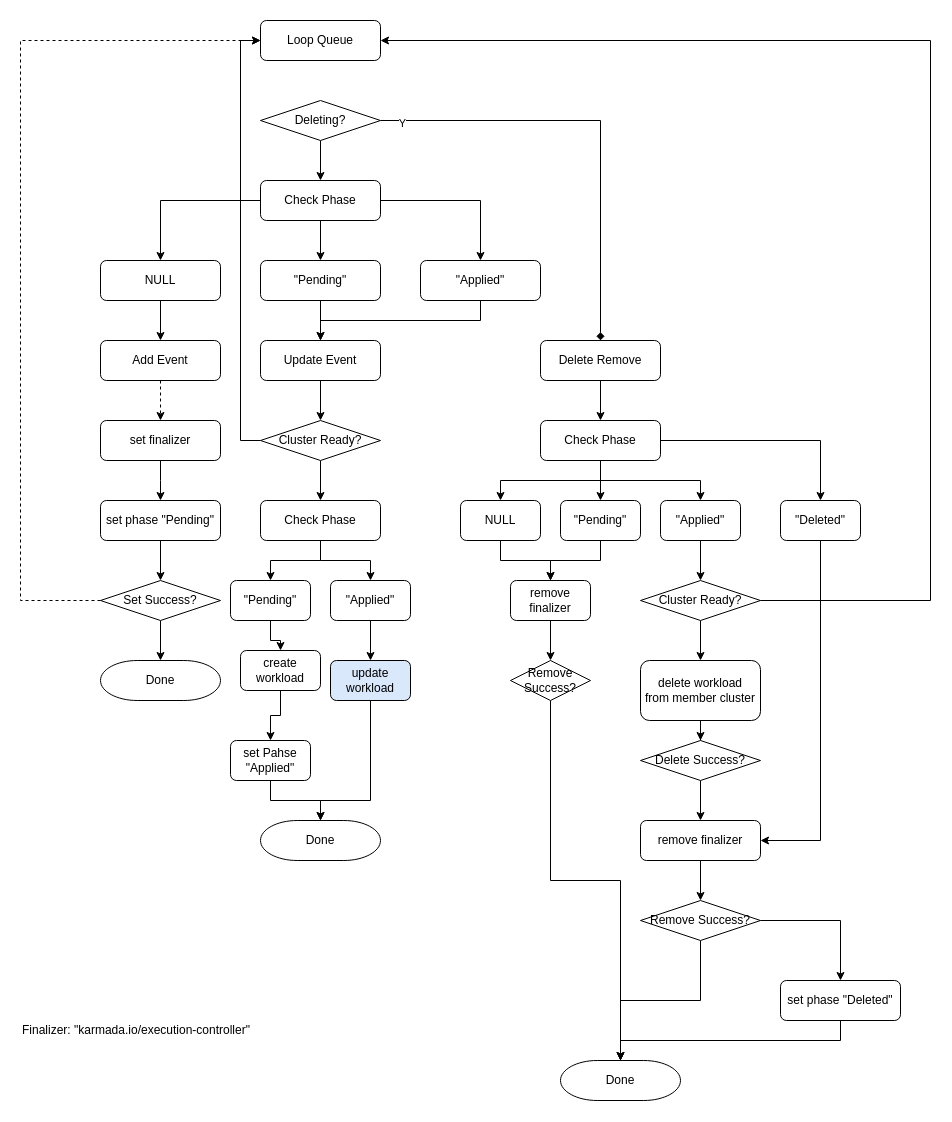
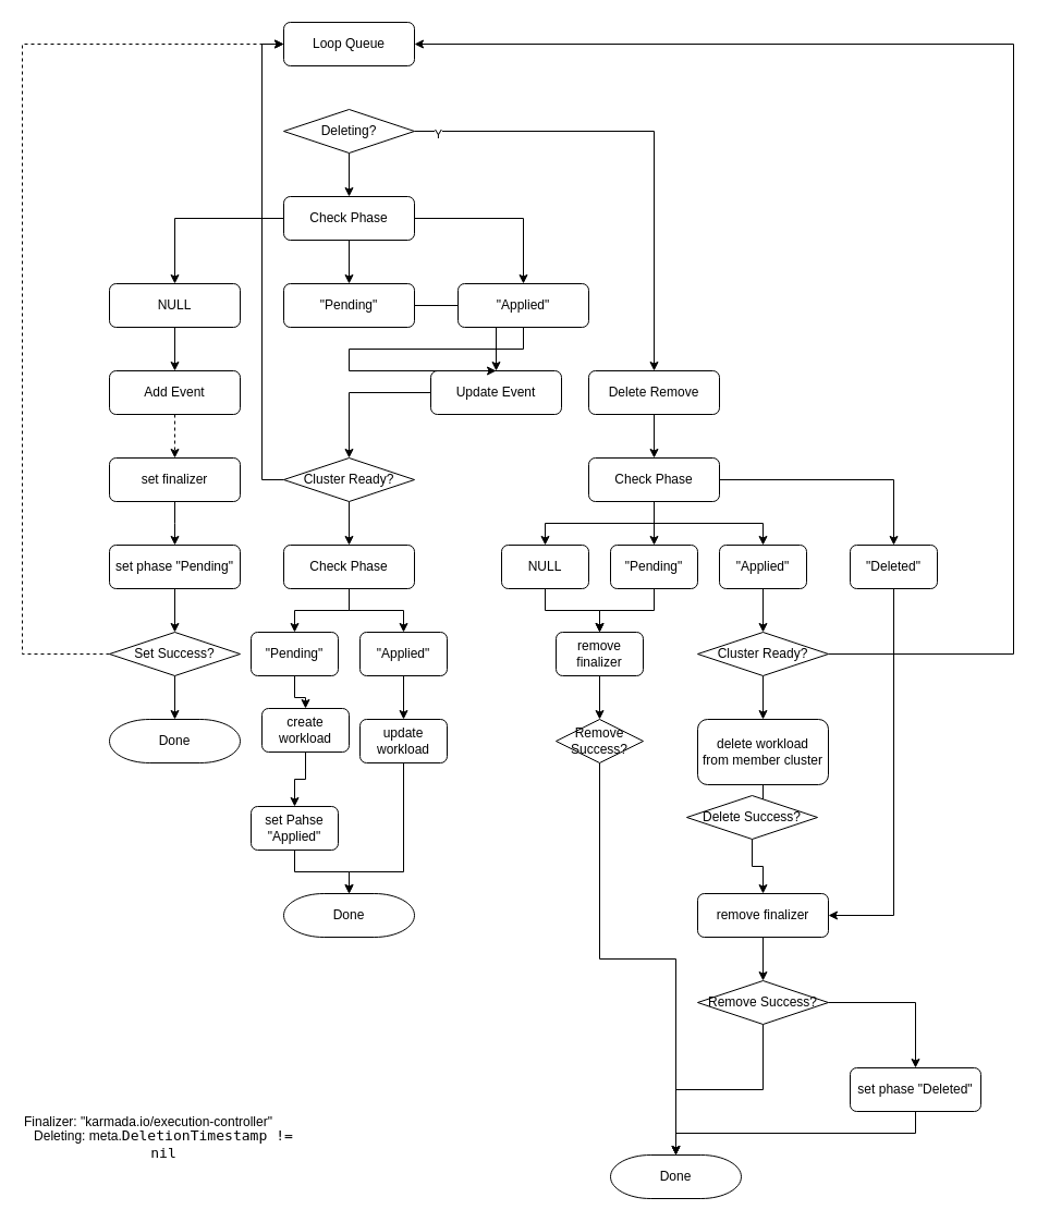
  <mxCell id="0" />
  <mxCell id="1" parent="0" />
  <mxCell id="2" value="Loop Queue" style="rounded=1;whiteSpace=wrap;html=1;" vertex="1" parent="1"><mxGeometry x="260" y="20" width="120" height="40" as="geometry" /></mxCell>
  <mxCell id="3" value="" style="edgeStyle=orthogonalEdgeStyle;rounded=0;orthogonalLoop=1;jettySize=auto;html=1;dashed=1;" edge="1" parent="1" source="4" target="22"><mxGeometry relative="1" as="geometry" /></mxCell>
  <mxCell id="4" value="Add Event" style="rounded=1;whiteSpace=wrap;html=1;" vertex="1" parent="1"><mxGeometry x="100" y="340" width="120" height="40" as="geometry" /></mxCell>
  <mxCell id="5" value="" style="edgeStyle=orthogonalEdgeStyle;rounded=0;orthogonalLoop=1;jettySize=auto;html=1;" edge="1" parent="1" source="6" target="47"><mxGeometry relative="1" as="geometry" /></mxCell>
- <mxCell id="6" value="Update Event" style="rounded=1;whiteSpace=wrap;html=1;" vertex="1" parent="1"><mxGeometry x="260" y="340" width="120" height="40" as="geometry" /></mxCell>
+ <mxCell id="6" value="Update Event" style="rounded=1;whiteSpace=wrap;html=1;" vertex="1" parent="1"><mxGeometry x="395" y="340" width="120" height="40" as="geometry" /></mxCell>
  <mxCell id="7" value="" style="edgeStyle=orthogonalEdgeStyle;rounded=0;orthogonalLoop=1;jettySize=auto;html=1;" edge="1" parent="1" source="8" target="66"><mxGeometry relative="1" as="geometry" /></mxCell>
  <mxCell id="8" value="Delete Remove" style="rounded=1;whiteSpace=wrap;html=1;" vertex="1" parent="1"><mxGeometry x="540" y="340" width="120" height="40" as="geometry" /></mxCell>
  <mxCell id="9" value="" style="edgeStyle=orthogonalEdgeStyle;rounded=0;orthogonalLoop=1;jettySize=auto;html=1;" edge="1" parent="1" source="11" target="13"><mxGeometry relative="1" as="geometry" /></mxCell>
  <mxCell id="10" style="edgeStyle=orthogonalEdgeStyle;rounded=0;orthogonalLoop=1;jettySize=auto;html=1;entryX=1;entryY=0.5;entryDx=0;entryDy=0;" edge="1" parent="1" source="11" target="2"><mxGeometry relative="1" as="geometry"><Array as="points"><mxPoint x="930" y="600" /><mxPoint x="930" y="40" /></Array></mxGeometry></mxCell>
  <mxCell id="11" value="Cluster Ready?" style="strokeWidth=1;html=1;shape=mxgraph.flowchart.decision;whiteSpace=wrap;" vertex="1" parent="1"><mxGeometry x="640" y="580" width="120" height="40" as="geometry" /></mxCell>
  <mxCell id="12" value="" style="edgeStyle=orthogonalEdgeStyle;rounded=0;orthogonalLoop=1;jettySize=auto;html=1;" edge="1" parent="1" source="13" target="15"><mxGeometry relative="1" as="geometry" /></mxCell>
  <mxCell id="13" value="delete workload&lt;br&gt;from member cluster" style="rounded=1;whiteSpace=wrap;html=1;" vertex="1" parent="1"><mxGeometry x="640" y="660" width="120" height="60" as="geometry" /></mxCell>
  <mxCell id="14" value="" style="edgeStyle=orthogonalEdgeStyle;rounded=0;orthogonalLoop=1;jettySize=auto;html=1;" edge="1" parent="1" source="15" target="17"><mxGeometry relative="1" as="geometry" /></mxCell>
- <mxCell id="15" value="Delete Success?" style="strokeWidth=1;html=1;shape=mxgraph.flowchart.decision;whiteSpace=wrap;" vertex="1" parent="1"><mxGeometry x="640" y="740" width="120" height="40" as="geometry" /></mxCell>
+ <mxCell id="15" value="Delete Success?" style="strokeWidth=1;html=1;shape=mxgraph.flowchart.decision;whiteSpace=wrap;" vertex="1" parent="1"><mxGeometry x="630" y="730" width="120" height="40" as="geometry" /></mxCell>
  <mxCell id="16" value="" style="edgeStyle=orthogonalEdgeStyle;rounded=0;orthogonalLoop=1;jettySize=auto;html=1;" edge="1" parent="1" source="17" target="20"><mxGeometry relative="1" as="geometry" /></mxCell>
  <mxCell id="17" value="remove finalizer" style="rounded=1;whiteSpace=wrap;html=1;" vertex="1" parent="1"><mxGeometry x="640" y="820" width="120" height="40" as="geometry" /></mxCell>
  <mxCell id="18" style="edgeStyle=orthogonalEdgeStyle;rounded=0;orthogonalLoop=1;jettySize=auto;html=1;entryX=0.5;entryY=0;entryDx=0;entryDy=0;entryPerimeter=0;" edge="1" parent="1" source="20" target="77"><mxGeometry relative="1" as="geometry" /></mxCell>
  <mxCell id="19" style="edgeStyle=orthogonalEdgeStyle;rounded=0;orthogonalLoop=1;jettySize=auto;html=1;entryX=0.5;entryY=0;entryDx=0;entryDy=0;" edge="1" parent="1" source="20" target="79"><mxGeometry relative="1" as="geometry" /></mxCell>
  <mxCell id="20" value="Remove Success?" style="strokeWidth=1;html=1;shape=mxgraph.flowchart.decision;whiteSpace=wrap;" vertex="1" parent="1"><mxGeometry x="640" y="900" width="120" height="40" as="geometry" /></mxCell>
  <mxCell id="21" value="" style="edgeStyle=orthogonalEdgeStyle;rounded=0;orthogonalLoop=1;jettySize=auto;html=1;" edge="1" parent="1" source="22"><mxGeometry relative="1" as="geometry"><mxPoint x="160" y="500" as="targetPoint" /></mxGeometry></mxCell>
  <mxCell id="22" value="set finalizer" style="rounded=1;whiteSpace=wrap;html=1;" vertex="1" parent="1"><mxGeometry x="100" y="420" width="120" height="40" as="geometry" /></mxCell>
  <mxCell id="23" value="Finalizer: &quot;karmada.io/execution-controller&quot;" style="text;html=1;strokeColor=none;fillColor=none;align=left;verticalAlign=middle;whiteSpace=wrap;rounded=0;fontStyle=0" vertex="1" parent="1"><mxGeometry x="20" y="1020" width="320" height="20" as="geometry" /></mxCell>
- <mxCell id="24" style="edgeStyle=orthogonalEdgeStyle;rounded=0;orthogonalLoop=1;jettySize=auto;html=1;entryX=0.5;entryY=0;entryDx=0;entryDy=0;endArrow=diamond;" edge="1" parent="1" source="27" target="8"><mxGeometry relative="1" as="geometry" /></mxCell>
+ <mxCell id="24" style="edgeStyle=orthogonalEdgeStyle;rounded=0;orthogonalLoop=1;jettySize=auto;html=1;entryX=0.5;entryY=0;entryDx=0;entryDy=0;" edge="1" parent="1" source="27" target="8"><mxGeometry relative="1" as="geometry" /></mxCell>
  <mxCell id="25" value="Y" style="edgeLabel;html=1;align=center;verticalAlign=middle;resizable=0;points=[];" vertex="1" connectable="0" parent="24"><mxGeometry x="-0.904" y="-2" relative="1" as="geometry"><mxPoint as="offset" /></mxGeometry></mxCell>
  <mxCell id="26" style="edgeStyle=orthogonalEdgeStyle;rounded=0;orthogonalLoop=1;jettySize=auto;html=1;entryX=0.5;entryY=0;entryDx=0;entryDy=0;" edge="1" parent="1" source="27" target="31"><mxGeometry relative="1" as="geometry" /></mxCell>
  <mxCell id="27" value="Deleting?" style="strokeWidth=1;html=1;shape=mxgraph.flowchart.decision;whiteSpace=wrap;" vertex="1" parent="1"><mxGeometry x="260" y="100" width="120" height="40" as="geometry" /></mxCell>
  <mxCell id="28" style="edgeStyle=orthogonalEdgeStyle;rounded=0;orthogonalLoop=1;jettySize=auto;html=1;entryX=0.5;entryY=0;entryDx=0;entryDy=0;" edge="1" parent="1" source="31" target="34"><mxGeometry relative="1" as="geometry" /></mxCell>
  <mxCell id="29" value="" style="edgeStyle=orthogonalEdgeStyle;rounded=0;orthogonalLoop=1;jettySize=auto;html=1;" edge="1" parent="1" source="31" target="36"><mxGeometry relative="1" as="geometry" /></mxCell>
  <mxCell id="30" style="edgeStyle=orthogonalEdgeStyle;rounded=0;orthogonalLoop=1;jettySize=auto;html=1;entryX=0.5;entryY=0;entryDx=0;entryDy=0;" edge="1" parent="1" source="31" target="38"><mxGeometry relative="1" as="geometry" /></mxCell>
  <mxCell id="31" value="Check Phase" style="rounded=1;whiteSpace=wrap;html=1;" vertex="1" parent="1"><mxGeometry x="260" y="180" width="120" height="40" as="geometry" /></mxCell>
+ <mxCell id="32" value="Deleting: meta.&lt;span style=&quot;font-family: &amp;#34;consolas&amp;#34; , monospace ; font-size: 9.8pt&quot;&gt;DeletionTimestamp != nil&lt;/span&gt;" style="text;html=1;strokeColor=none;fillColor=none;align=center;verticalAlign=middle;whiteSpace=wrap;rounded=0;" vertex="1" parent="1"><mxGeometry x="20" y="1040" width="260" height="20" as="geometry" /></mxCell>
  <mxCell id="33" style="edgeStyle=orthogonalEdgeStyle;rounded=0;orthogonalLoop=1;jettySize=auto;html=1;entryX=0.5;entryY=0;entryDx=0;entryDy=0;" edge="1" parent="1" source="34" target="4"><mxGeometry relative="1" as="geometry" /></mxCell>
  <mxCell id="34" value="NULL" style="rounded=1;whiteSpace=wrap;html=1;" vertex="1" parent="1"><mxGeometry x="100" y="260" width="120" height="40" as="geometry" /></mxCell>
  <mxCell id="35" style="edgeStyle=orthogonalEdgeStyle;rounded=0;orthogonalLoop=1;jettySize=auto;html=1;entryX=0.5;entryY=0;entryDx=0;entryDy=0;" edge="1" parent="1" source="36" target="6"><mxGeometry relative="1" as="geometry" /></mxCell>
  <mxCell id="36" value="&quot;Pending&quot;" style="rounded=1;whiteSpace=wrap;html=1;" vertex="1" parent="1"><mxGeometry x="260" y="260" width="120" height="40" as="geometry" /></mxCell>
  <mxCell id="37" style="edgeStyle=orthogonalEdgeStyle;rounded=0;orthogonalLoop=1;jettySize=auto;html=1;entryX=0.5;entryY=0;entryDx=0;entryDy=0;" edge="1" parent="1" source="38" target="6"><mxGeometry relative="1" as="geometry"><Array as="points"><mxPoint x="480" y="320" /><mxPoint x="320" y="320" /></Array></mxGeometry></mxCell>
  <mxCell id="38" value="&quot;Applied&quot;" style="rounded=1;whiteSpace=wrap;html=1;" vertex="1" parent="1"><mxGeometry x="420" y="260" width="120" height="40" as="geometry" /></mxCell>
  <mxCell id="39" value="" style="edgeStyle=orthogonalEdgeStyle;rounded=0;orthogonalLoop=1;jettySize=auto;html=1;" edge="1" parent="1" source="40" target="43"><mxGeometry relative="1" as="geometry" /></mxCell>
  <mxCell id="40" value="set phase &quot;Pending&quot;" style="rounded=1;whiteSpace=wrap;html=1;" vertex="1" parent="1"><mxGeometry x="100" y="500" width="120" height="40" as="geometry" /></mxCell>
  <mxCell id="41" style="edgeStyle=orthogonalEdgeStyle;rounded=0;orthogonalLoop=1;jettySize=auto;html=1;entryX=0;entryY=0.5;entryDx=0;entryDy=0;dashed=1;" edge="1" parent="1" source="43" target="2"><mxGeometry relative="1" as="geometry"><Array as="points"><mxPoint x="20" y="600" /><mxPoint x="20" y="40" /></Array></mxGeometry></mxCell>
  <mxCell id="42" value="" style="edgeStyle=orthogonalEdgeStyle;rounded=0;orthogonalLoop=1;jettySize=auto;html=1;" edge="1" parent="1" source="43" target="44"><mxGeometry relative="1" as="geometry" /></mxCell>
  <mxCell id="43" value="Set Success?" style="strokeWidth=1;html=1;shape=mxgraph.flowchart.decision;whiteSpace=wrap;" vertex="1" parent="1"><mxGeometry x="100" y="580" width="120" height="40" as="geometry" /></mxCell>
  <mxCell id="44" value="Done" style="strokeWidth=1;html=1;shape=mxgraph.flowchart.terminator;whiteSpace=wrap;align=center;" vertex="1" parent="1"><mxGeometry x="100" y="660" width="120" height="40" as="geometry" /></mxCell>
  <mxCell id="45" style="edgeStyle=orthogonalEdgeStyle;rounded=0;orthogonalLoop=1;jettySize=auto;html=1;entryX=0;entryY=0.5;entryDx=0;entryDy=0;" edge="1" parent="1" source="47" target="2"><mxGeometry relative="1" as="geometry"><Array as="points"><mxPoint x="240" y="440" /><mxPoint x="240" y="40" /></Array></mxGeometry></mxCell>
  <mxCell id="46" value="" style="edgeStyle=orthogonalEdgeStyle;rounded=0;orthogonalLoop=1;jettySize=auto;html=1;" edge="1" parent="1" source="47" target="50"><mxGeometry relative="1" as="geometry" /></mxCell>
  <mxCell id="47" value="Cluster Ready?" style="strokeWidth=1;html=1;shape=mxgraph.flowchart.decision;whiteSpace=wrap;" vertex="1" parent="1"><mxGeometry x="260" y="420" width="120" height="40" as="geometry" /></mxCell>
  <mxCell id="48" style="edgeStyle=orthogonalEdgeStyle;rounded=0;orthogonalLoop=1;jettySize=auto;html=1;entryX=0.5;entryY=0;entryDx=0;entryDy=0;" edge="1" parent="1" source="50" target="52"><mxGeometry relative="1" as="geometry" /></mxCell>
  <mxCell id="49" style="edgeStyle=orthogonalEdgeStyle;rounded=0;orthogonalLoop=1;jettySize=auto;html=1;entryX=0.5;entryY=0;entryDx=0;entryDy=0;" edge="1" parent="1" source="50" target="54"><mxGeometry relative="1" as="geometry" /></mxCell>
  <mxCell id="50" value="Check Phase" style="rounded=1;whiteSpace=wrap;html=1;" vertex="1" parent="1"><mxGeometry x="260" y="500" width="120" height="40" as="geometry" /></mxCell>
  <mxCell id="51" value="" style="edgeStyle=orthogonalEdgeStyle;rounded=0;orthogonalLoop=1;jettySize=auto;html=1;" edge="1" parent="1" source="52" target="56"><mxGeometry relative="1" as="geometry" /></mxCell>
  <mxCell id="52" value="&quot;Pending&quot;" style="rounded=1;whiteSpace=wrap;html=1;" vertex="1" parent="1"><mxGeometry x="230" y="580" width="80" height="40" as="geometry" /></mxCell>
  <mxCell id="53" value="" style="edgeStyle=orthogonalEdgeStyle;rounded=0;orthogonalLoop=1;jettySize=auto;html=1;fontColor=#000000;" edge="1" parent="1" source="54" target="60"><mxGeometry relative="1" as="geometry" /></mxCell>
  <mxCell id="54" value="&quot;Applied&quot;" style="rounded=1;whiteSpace=wrap;html=1;" vertex="1" parent="1"><mxGeometry x="330" y="580" width="80" height="40" as="geometry" /></mxCell>
  <mxCell id="55" value="" style="edgeStyle=orthogonalEdgeStyle;rounded=0;orthogonalLoop=1;jettySize=auto;html=1;" edge="1" parent="1" source="56" target="58"><mxGeometry relative="1" as="geometry" /></mxCell>
  <mxCell id="56" value="create workload" style="rounded=1;whiteSpace=wrap;html=1;" vertex="1" parent="1"><mxGeometry x="240" y="650" width="80" height="40" as="geometry" /></mxCell>
  <mxCell id="57" style="edgeStyle=orthogonalEdgeStyle;rounded=0;orthogonalLoop=1;jettySize=auto;html=1;entryX=0.5;entryY=0;entryDx=0;entryDy=0;entryPerimeter=0;" edge="1" parent="1" source="58" target="61"><mxGeometry relative="1" as="geometry" /></mxCell>
  <mxCell id="58" value="set Pahse &quot;Applied&quot;" style="rounded=1;whiteSpace=wrap;html=1;fontColor=#000000;" vertex="1" parent="1"><mxGeometry x="230" y="740" width="80" height="40" as="geometry" /></mxCell>
  <mxCell id="59" style="edgeStyle=orthogonalEdgeStyle;rounded=0;orthogonalLoop=1;jettySize=auto;html=1;entryX=0.5;entryY=0;entryDx=0;entryDy=0;entryPerimeter=0;fontColor=#000000;" edge="1" parent="1" source="60" target="61"><mxGeometry relative="1" as="geometry"><Array as="points"><mxPoint x="370" y="800" /><mxPoint x="320" y="800" /></Array></mxGeometry></mxCell>
- <mxCell id="60" value="update workload" style="rounded=1;whiteSpace=wrap;html=1;fillColor=#dae8fc;" vertex="1" parent="1"><mxGeometry x="330" y="660" width="80" height="40" as="geometry" /></mxCell>
+ <mxCell id="60" value="update workload" style="rounded=1;whiteSpace=wrap;html=1;" vertex="1" parent="1"><mxGeometry x="330" y="660" width="80" height="40" as="geometry" /></mxCell>
  <mxCell id="61" value="Done" style="strokeWidth=1;html=1;shape=mxgraph.flowchart.terminator;whiteSpace=wrap;align=center;" vertex="1" parent="1"><mxGeometry x="260" y="820" width="120" height="40" as="geometry" /></mxCell>
  <mxCell id="62" style="edgeStyle=orthogonalEdgeStyle;rounded=0;orthogonalLoop=1;jettySize=auto;html=1;entryX=0.5;entryY=0;entryDx=0;entryDy=0;" edge="1" parent="1" source="66" target="72"><mxGeometry relative="1" as="geometry" /></mxCell>
  <mxCell id="63" value="" style="edgeStyle=orthogonalEdgeStyle;rounded=0;orthogonalLoop=1;jettySize=auto;html=1;" edge="1" parent="1" source="66" target="68"><mxGeometry relative="1" as="geometry" /></mxCell>
  <mxCell id="64" style="edgeStyle=orthogonalEdgeStyle;rounded=0;orthogonalLoop=1;jettySize=auto;html=1;entryX=0.5;entryY=0;entryDx=0;entryDy=0;" edge="1" parent="1" source="66" target="70"><mxGeometry relative="1" as="geometry" /></mxCell>
  <mxCell id="65" style="edgeStyle=orthogonalEdgeStyle;rounded=0;orthogonalLoop=1;jettySize=auto;html=1;entryX=0.5;entryY=0;entryDx=0;entryDy=0;" edge="1" parent="1" source="66" target="81"><mxGeometry relative="1" as="geometry" /></mxCell>
  <mxCell id="66" value="Check Phase" style="rounded=1;whiteSpace=wrap;html=1;" vertex="1" parent="1"><mxGeometry x="540" y="420" width="120" height="40" as="geometry" /></mxCell>
  <mxCell id="67" style="edgeStyle=orthogonalEdgeStyle;rounded=0;orthogonalLoop=1;jettySize=auto;html=1;entryX=0.5;entryY=0;entryDx=0;entryDy=0;" edge="1" parent="1" source="68" target="74"><mxGeometry relative="1" as="geometry" /></mxCell>
  <mxCell id="68" value="&quot;Pending&quot;" style="rounded=1;whiteSpace=wrap;html=1;" vertex="1" parent="1"><mxGeometry x="560" y="500" width="80" height="40" as="geometry" /></mxCell>
  <mxCell id="69" value="" style="edgeStyle=orthogonalEdgeStyle;rounded=0;orthogonalLoop=1;jettySize=auto;html=1;" edge="1" parent="1" source="70" target="11"><mxGeometry relative="1" as="geometry" /></mxCell>
  <mxCell id="70" value="&quot;Applied&quot;" style="rounded=1;whiteSpace=wrap;html=1;" vertex="1" parent="1"><mxGeometry x="660" y="500" width="80" height="40" as="geometry" /></mxCell>
  <mxCell id="71" style="edgeStyle=orthogonalEdgeStyle;rounded=0;orthogonalLoop=1;jettySize=auto;html=1;entryX=0.5;entryY=0;entryDx=0;entryDy=0;" edge="1" parent="1" source="72" target="74"><mxGeometry relative="1" as="geometry" /></mxCell>
  <mxCell id="72" value="NULL" style="rounded=1;whiteSpace=wrap;html=1;" vertex="1" parent="1"><mxGeometry x="460" y="500" width="80" height="40" as="geometry" /></mxCell>
  <mxCell id="73" value="" style="edgeStyle=orthogonalEdgeStyle;rounded=0;orthogonalLoop=1;jettySize=auto;html=1;" edge="1" parent="1" source="74" target="76"><mxGeometry relative="1" as="geometry" /></mxCell>
  <mxCell id="74" value="remove finalizer" style="rounded=1;whiteSpace=wrap;html=1;" vertex="1" parent="1"><mxGeometry x="510" y="580" width="80" height="40" as="geometry" /></mxCell>
  <mxCell id="75" style="edgeStyle=orthogonalEdgeStyle;rounded=0;orthogonalLoop=1;jettySize=auto;html=1;entryX=0.5;entryY=0;entryDx=0;entryDy=0;entryPerimeter=0;" edge="1" parent="1" source="76" target="77"><mxGeometry relative="1" as="geometry" /></mxCell>
  <mxCell id="76" value="Remove Success?" style="strokeWidth=1;html=1;shape=mxgraph.flowchart.decision;whiteSpace=wrap;" vertex="1" parent="1"><mxGeometry x="510" y="660" width="80" height="40" as="geometry" /></mxCell>
  <mxCell id="77" value="Done" style="strokeWidth=1;html=1;shape=mxgraph.flowchart.terminator;whiteSpace=wrap;align=center;" vertex="1" parent="1"><mxGeometry x="560" y="1060" width="120" height="40" as="geometry" /></mxCell>
  <mxCell id="78" style="edgeStyle=orthogonalEdgeStyle;rounded=0;orthogonalLoop=1;jettySize=auto;html=1;entryX=0.5;entryY=0;entryDx=0;entryDy=0;entryPerimeter=0;" edge="1" parent="1" source="79" target="77"><mxGeometry relative="1" as="geometry"><Array as="points"><mxPoint x="840" y="1040" /><mxPoint x="620" y="1040" /></Array></mxGeometry></mxCell>
  <mxCell id="79" value="set phase &quot;Deleted&quot;" style="rounded=1;whiteSpace=wrap;html=1;" vertex="1" parent="1"><mxGeometry x="780" y="980" width="120" height="40" as="geometry" /></mxCell>
  <mxCell id="80" style="edgeStyle=orthogonalEdgeStyle;rounded=0;orthogonalLoop=1;jettySize=auto;html=1;entryX=1;entryY=0.5;entryDx=0;entryDy=0;" edge="1" parent="1" source="81" target="17"><mxGeometry relative="1" as="geometry"><Array as="points"><mxPoint x="820" y="840" /></Array></mxGeometry></mxCell>
  <mxCell id="81" value="&quot;Deleted&quot;" style="rounded=1;whiteSpace=wrap;html=1;" vertex="1" parent="1"><mxGeometry x="780" y="500" width="80" height="40" as="geometry" /></mxCell>
